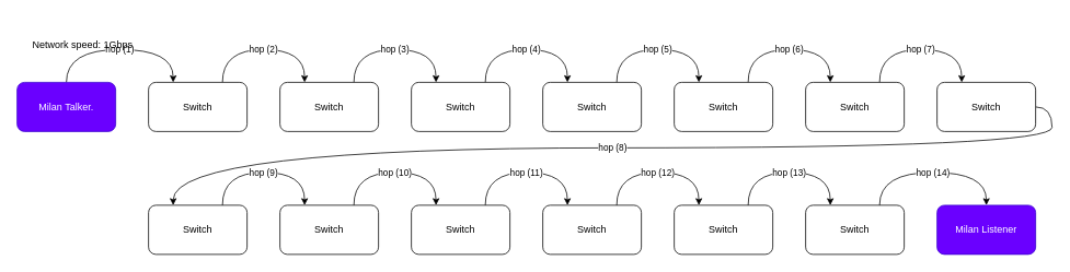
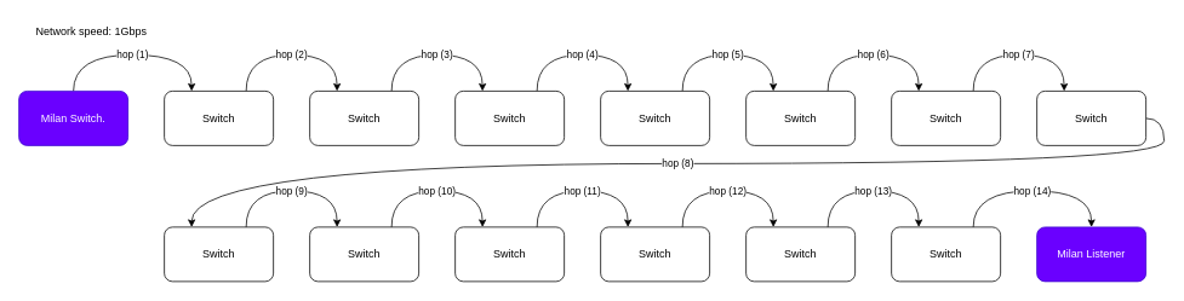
  <mxCell id="0" />
  <mxCell id="1" parent="0" />
  <mxCell id="2" value="hop (1)" style="edgeStyle=orthogonalEdgeStyle;rounded=0;orthogonalLoop=1;jettySize=auto;html=1;curved=1;entryX=0.25;entryY=0;entryDx=0;entryDy=0;exitX=0.5;exitY=0;exitDx=0;exitDy=0;" parent="1" source="3" target="5" edge="1"><mxGeometry relative="1" as="geometry"><Array as="points"><mxPoint x="80" y="60" /><mxPoint x="210" y="60" /></Array></mxGeometry></mxCell>
- <mxCell id="3" value="Milan Talker." style="rounded=1;whiteSpace=wrap;html=1;fillColor=#6a00ff;fontColor=#ffffff;strokeColor=#3700CC;" parent="1" vertex="1"><mxGeometry x="20" y="100" width="120" height="60" as="geometry" /></mxCell>
+ <mxCell id="3" value="Milan Switch." style="rounded=1;whiteSpace=wrap;html=1;fillColor=#6a00ff;fontColor=#ffffff;strokeColor=#3700CC;" parent="1" vertex="1"><mxGeometry x="20" y="100" width="120" height="60" as="geometry" /></mxCell>
  <mxCell id="4" value="hop (2)" style="edgeStyle=orthogonalEdgeStyle;shape=connector;curved=1;rounded=0;orthogonalLoop=1;jettySize=auto;html=1;exitX=0.75;exitY=0;exitDx=0;exitDy=0;entryX=0.25;entryY=0;entryDx=0;entryDy=0;strokeColor=default;align=center;verticalAlign=middle;fontFamily=Helvetica;fontSize=11;fontColor=default;labelBackgroundColor=default;endArrow=classic;" parent="1" source="5" target="7" edge="1"><mxGeometry relative="1" as="geometry"><Array as="points"><mxPoint x="270" y="60" /><mxPoint x="370" y="60" /></Array></mxGeometry></mxCell>
  <mxCell id="5" value="Switch" style="rounded=1;whiteSpace=wrap;html=1;" parent="1" vertex="1"><mxGeometry x="180" y="100" width="120" height="60" as="geometry" /></mxCell>
  <mxCell id="6" value="hop (3)" style="edgeStyle=orthogonalEdgeStyle;shape=connector;curved=1;rounded=0;orthogonalLoop=1;jettySize=auto;html=1;exitX=0.75;exitY=0;exitDx=0;exitDy=0;entryX=0.25;entryY=0;entryDx=0;entryDy=0;strokeColor=default;align=center;verticalAlign=middle;fontFamily=Helvetica;fontSize=11;fontColor=default;labelBackgroundColor=default;endArrow=classic;" parent="1" source="7" target="9" edge="1"><mxGeometry relative="1" as="geometry"><Array as="points"><mxPoint x="430" y="60" /><mxPoint x="530" y="60" /></Array></mxGeometry></mxCell>
  <mxCell id="7" value="Switch" style="rounded=1;whiteSpace=wrap;html=1;" parent="1" vertex="1"><mxGeometry x="340" y="100" width="120" height="60" as="geometry" /></mxCell>
  <mxCell id="8" value="hop (4)" style="edgeStyle=orthogonalEdgeStyle;shape=connector;curved=1;rounded=0;orthogonalLoop=1;jettySize=auto;html=1;exitX=0.75;exitY=0;exitDx=0;exitDy=0;entryX=0.25;entryY=0;entryDx=0;entryDy=0;strokeColor=default;align=center;verticalAlign=middle;fontFamily=Helvetica;fontSize=11;fontColor=default;labelBackgroundColor=default;endArrow=classic;" parent="1" source="9" target="11" edge="1"><mxGeometry relative="1" as="geometry"><Array as="points"><mxPoint x="590" y="60" /><mxPoint x="690" y="60" /></Array></mxGeometry></mxCell>
  <mxCell id="9" value="Switch" style="rounded=1;whiteSpace=wrap;html=1;" parent="1" vertex="1"><mxGeometry x="500" y="100" width="120" height="60" as="geometry" /></mxCell>
  <mxCell id="10" value="hop (5)" style="edgeStyle=orthogonalEdgeStyle;shape=connector;curved=1;rounded=0;orthogonalLoop=1;jettySize=auto;html=1;exitX=0.75;exitY=0;exitDx=0;exitDy=0;entryX=0.25;entryY=0;entryDx=0;entryDy=0;strokeColor=default;align=center;verticalAlign=middle;fontFamily=Helvetica;fontSize=11;fontColor=default;labelBackgroundColor=default;endArrow=classic;" parent="1" source="11" target="13" edge="1"><mxGeometry relative="1" as="geometry"><Array as="points"><mxPoint x="750" y="60" /><mxPoint x="850" y="60" /></Array></mxGeometry></mxCell>
  <mxCell id="11" value="Switch" style="rounded=1;whiteSpace=wrap;html=1;" parent="1" vertex="1"><mxGeometry x="660" y="100" width="120" height="60" as="geometry" /></mxCell>
  <mxCell id="12" value="hop (6)" style="edgeStyle=orthogonalEdgeStyle;shape=connector;curved=1;rounded=0;orthogonalLoop=1;jettySize=auto;html=1;exitX=0.75;exitY=0;exitDx=0;exitDy=0;entryX=0.25;entryY=0;entryDx=0;entryDy=0;strokeColor=default;align=center;verticalAlign=middle;fontFamily=Helvetica;fontSize=11;fontColor=default;labelBackgroundColor=default;endArrow=classic;" parent="1" source="13" target="15" edge="1"><mxGeometry relative="1" as="geometry"><Array as="points"><mxPoint x="910" y="60" /><mxPoint x="1010" y="60" /></Array></mxGeometry></mxCell>
  <mxCell id="13" value="Switch" style="rounded=1;whiteSpace=wrap;html=1;" parent="1" vertex="1"><mxGeometry x="820" y="100" width="120" height="60" as="geometry" /></mxCell>
  <mxCell id="14" value="hop (7)" style="edgeStyle=orthogonalEdgeStyle;shape=connector;curved=1;rounded=0;orthogonalLoop=1;jettySize=auto;html=1;exitX=0.75;exitY=0;exitDx=0;exitDy=0;entryX=0.25;entryY=0;entryDx=0;entryDy=0;strokeColor=default;align=center;verticalAlign=middle;fontFamily=Helvetica;fontSize=11;fontColor=default;labelBackgroundColor=default;endArrow=classic;" parent="1" source="15" target="17" edge="1"><mxGeometry relative="1" as="geometry"><Array as="points"><mxPoint x="1070" y="60" /><mxPoint x="1170" y="60" /></Array></mxGeometry></mxCell>
  <mxCell id="15" value="Switch" style="rounded=1;whiteSpace=wrap;html=1;" parent="1" vertex="1"><mxGeometry x="980" y="100" width="120" height="60" as="geometry" /></mxCell>
  <mxCell id="16" value="hop (8)" style="edgeStyle=orthogonalEdgeStyle;shape=connector;curved=1;rounded=0;orthogonalLoop=1;jettySize=auto;html=1;exitX=1;exitY=0.5;exitDx=0;exitDy=0;entryX=0.25;entryY=0;entryDx=0;entryDy=0;strokeColor=default;align=center;verticalAlign=middle;fontFamily=Helvetica;fontSize=11;fontColor=default;labelBackgroundColor=default;endArrow=classic;" parent="1" source="17" target="19" edge="1"><mxGeometry relative="1" as="geometry"><Array as="points"><mxPoint x="1280" y="130" /><mxPoint x="1280" y="180" /><mxPoint x="210" y="180" /></Array></mxGeometry></mxCell>
  <mxCell id="17" value="Switch" style="rounded=1;whiteSpace=wrap;html=1;" parent="1" vertex="1"><mxGeometry x="1140" y="100" width="120" height="60" as="geometry" /></mxCell>
  <mxCell id="18" value="hop (9)" style="edgeStyle=orthogonalEdgeStyle;shape=connector;curved=1;rounded=0;orthogonalLoop=1;jettySize=auto;html=1;exitX=0.75;exitY=0;exitDx=0;exitDy=0;entryX=0.25;entryY=0;entryDx=0;entryDy=0;strokeColor=default;align=center;verticalAlign=middle;fontFamily=Helvetica;fontSize=11;fontColor=default;labelBackgroundColor=default;endArrow=classic;" parent="1" source="19" target="21" edge="1"><mxGeometry relative="1" as="geometry"><Array as="points"><mxPoint x="270" y="210" /><mxPoint x="370" y="210" /></Array></mxGeometry></mxCell>
  <mxCell id="19" value="Switch" style="rounded=1;whiteSpace=wrap;html=1;" parent="1" vertex="1"><mxGeometry x="180" y="250" width="120" height="60" as="geometry" /></mxCell>
  <mxCell id="20" value="hop (10)" style="edgeStyle=orthogonalEdgeStyle;shape=connector;curved=1;rounded=0;orthogonalLoop=1;jettySize=auto;html=1;exitX=0.75;exitY=0;exitDx=0;exitDy=0;entryX=0.25;entryY=0;entryDx=0;entryDy=0;strokeColor=default;align=center;verticalAlign=middle;fontFamily=Helvetica;fontSize=11;fontColor=default;labelBackgroundColor=default;endArrow=classic;" parent="1" source="21" target="23" edge="1"><mxGeometry relative="1" as="geometry"><Array as="points"><mxPoint x="430" y="210" /><mxPoint x="530" y="210" /></Array></mxGeometry></mxCell>
  <mxCell id="21" value="Switch" style="rounded=1;whiteSpace=wrap;html=1;" parent="1" vertex="1"><mxGeometry x="340" y="250" width="120" height="60" as="geometry" /></mxCell>
  <mxCell id="22" value="hop (11)" style="edgeStyle=orthogonalEdgeStyle;shape=connector;curved=1;rounded=0;orthogonalLoop=1;jettySize=auto;html=1;exitX=0.75;exitY=0;exitDx=0;exitDy=0;entryX=0.25;entryY=0;entryDx=0;entryDy=0;strokeColor=default;align=center;verticalAlign=middle;fontFamily=Helvetica;fontSize=11;fontColor=default;labelBackgroundColor=default;endArrow=classic;" parent="1" source="23" target="25" edge="1"><mxGeometry relative="1" as="geometry"><Array as="points"><mxPoint x="590" y="210" /><mxPoint x="690" y="210" /></Array></mxGeometry></mxCell>
  <mxCell id="23" value="Switch" style="rounded=1;whiteSpace=wrap;html=1;" parent="1" vertex="1"><mxGeometry x="500" y="250" width="120" height="60" as="geometry" /></mxCell>
  <mxCell id="24" value="hop (12)" style="edgeStyle=orthogonalEdgeStyle;shape=connector;curved=1;rounded=0;orthogonalLoop=1;jettySize=auto;html=1;exitX=0.75;exitY=0;exitDx=0;exitDy=0;entryX=0.25;entryY=0;entryDx=0;entryDy=0;strokeColor=default;align=center;verticalAlign=middle;fontFamily=Helvetica;fontSize=11;fontColor=default;labelBackgroundColor=default;endArrow=classic;" parent="1" source="25" target="27" edge="1"><mxGeometry relative="1" as="geometry"><Array as="points"><mxPoint x="750" y="210" /><mxPoint x="850" y="210" /></Array></mxGeometry></mxCell>
  <mxCell id="25" value="Switch" style="rounded=1;whiteSpace=wrap;html=1;" parent="1" vertex="1"><mxGeometry x="660" y="250" width="120" height="60" as="geometry" /></mxCell>
  <mxCell id="26" value="hop (13)" style="edgeStyle=orthogonalEdgeStyle;shape=connector;curved=1;rounded=0;orthogonalLoop=1;jettySize=auto;html=1;exitX=0.75;exitY=0;exitDx=0;exitDy=0;entryX=0.25;entryY=0;entryDx=0;entryDy=0;strokeColor=default;align=center;verticalAlign=middle;fontFamily=Helvetica;fontSize=11;fontColor=default;labelBackgroundColor=default;endArrow=classic;" parent="1" source="27" target="29" edge="1"><mxGeometry relative="1" as="geometry"><Array as="points"><mxPoint x="910" y="210" /><mxPoint x="1010" y="210" /></Array></mxGeometry></mxCell>
  <mxCell id="27" value="Switch" style="rounded=1;whiteSpace=wrap;html=1;" parent="1" vertex="1"><mxGeometry x="820" y="250" width="120" height="60" as="geometry" /></mxCell>
  <mxCell id="28" value="hop (14)" style="edgeStyle=orthogonalEdgeStyle;shape=connector;curved=1;rounded=0;orthogonalLoop=1;jettySize=auto;html=1;exitX=0.75;exitY=0;exitDx=0;exitDy=0;entryX=0.5;entryY=0;entryDx=0;entryDy=0;strokeColor=default;align=center;verticalAlign=middle;fontFamily=Helvetica;fontSize=11;fontColor=default;labelBackgroundColor=default;endArrow=classic;" parent="1" source="29" target="30" edge="1"><mxGeometry relative="1" as="geometry"><Array as="points"><mxPoint x="1070" y="210" /><mxPoint x="1200" y="210" /></Array></mxGeometry></mxCell>
  <mxCell id="29" value="Switch" style="rounded=1;whiteSpace=wrap;html=1;" parent="1" vertex="1"><mxGeometry x="980" y="250" width="120" height="60" as="geometry" /></mxCell>
  <mxCell id="30" value="Milan Listener" style="rounded=1;whiteSpace=wrap;html=1;fillColor=#6a00ff;fontColor=#ffffff;strokeColor=#3700CC;" parent="1" vertex="1"><mxGeometry x="1140" y="250" width="120" height="60" as="geometry" /></mxCell>
- <mxCell id="31" value="Network speed: 1Gbps" style="text;html=1;strokeColor=none;fillColor=none;align=center;verticalAlign=middle;whiteSpace=wrap;rounded=0;" vertex="1" parent="1"><mxGeometry x="20" y="40" width="160" height="30" as="geometry" /></mxCell>
+ <mxCell id="31" value="Network speed: 1Gbps" style="text;html=1;strokeColor=none;fillColor=none;align=center;verticalAlign=middle;whiteSpace=wrap;rounded=0;" vertex="1" parent="1"><mxGeometry x="20" width="160" height="30" as="geometry" y="20" /></mxCell>
